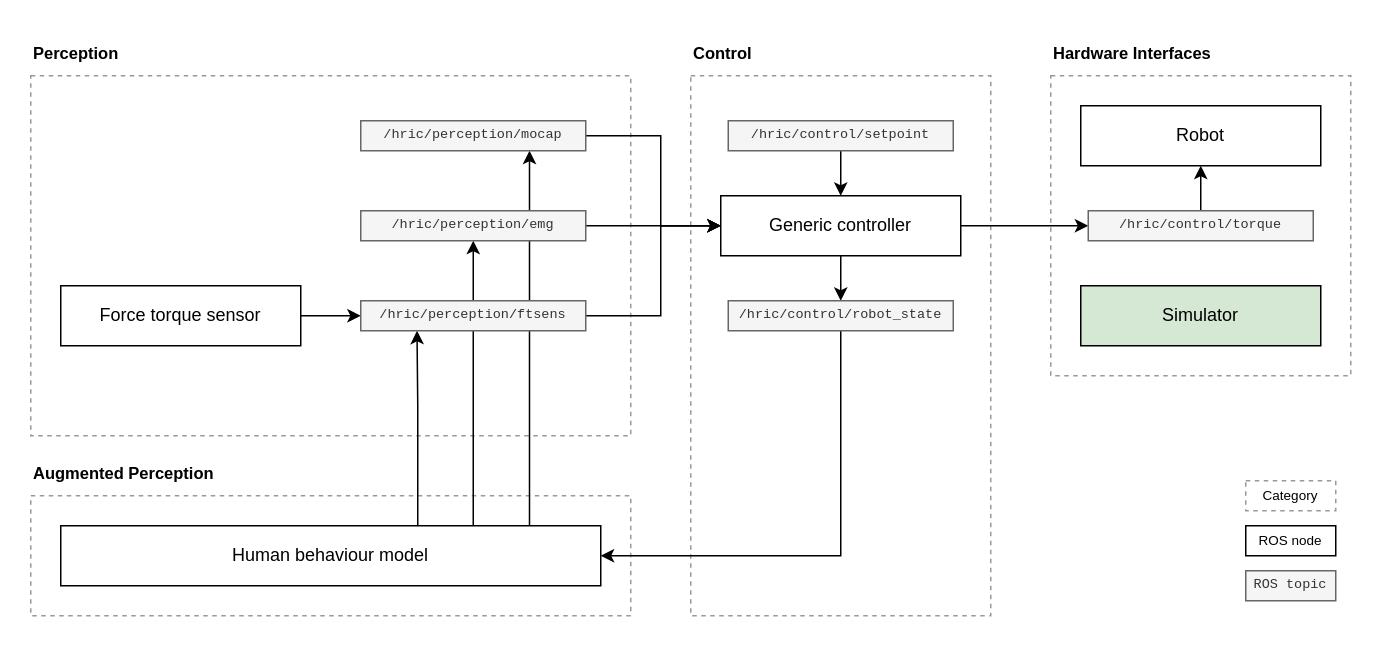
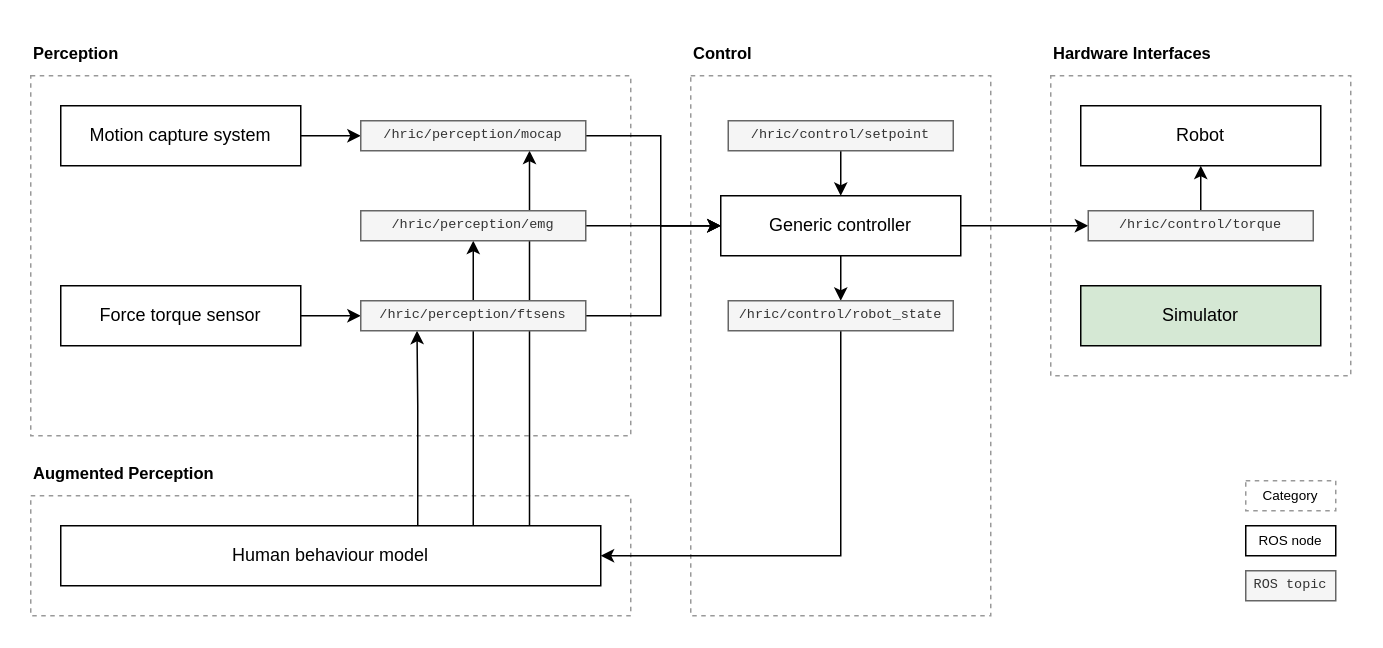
  <mxCell id="0" />
  <mxCell id="1" parent="0" />
  <mxCell id="2" value="" style="rounded=0;whiteSpace=wrap;html=1;fontFamily=Helvetica;fontSize=10;labelPosition=center;verticalLabelPosition=middle;align=center;verticalAlign=middle;fontColor=#333333;dashed=1;fillColor=none;strokeColor=#999999;" vertex="1" parent="1"><mxGeometry x="700" y="50" width="200" height="200" as="geometry" /></mxCell>
  <mxCell id="3" value="" style="rounded=0;whiteSpace=wrap;html=1;fontFamily=Helvetica;fontSize=10;labelPosition=center;verticalLabelPosition=middle;align=center;verticalAlign=middle;fontColor=#333333;dashed=1;fillColor=none;strokeColor=#999999;" vertex="1" parent="1"><mxGeometry x="460" y="50" width="200" height="360" as="geometry" /></mxCell>
  <mxCell id="4" value="" style="rounded=0;whiteSpace=wrap;html=1;fontFamily=Helvetica;fontSize=10;labelPosition=center;verticalLabelPosition=middle;align=center;verticalAlign=middle;fontColor=#333333;dashed=1;fillColor=none;strokeColor=#999999;" vertex="1" parent="1"><mxGeometry x="20" y="50" width="400" height="240" as="geometry" /></mxCell>
  <mxCell id="5" value="" style="rounded=0;whiteSpace=wrap;html=1;fontFamily=Helvetica;fontSize=10;labelPosition=center;verticalLabelPosition=middle;align=center;verticalAlign=middle;fontColor=#333333;dashed=1;fillColor=none;strokeColor=#999999;" vertex="1" parent="1"><mxGeometry x="20" y="330" width="400" height="80" as="geometry" /></mxCell>
  <mxCell id="6" style="edgeStyle=orthogonalEdgeStyle;rounded=0;orthogonalLoop=1;jettySize=auto;html=1;entryX=0.25;entryY=1;entryDx=0;entryDy=0;fontFamily=Courier New;fontSize=8;exitX=0.5;exitY=0;exitDx=0;exitDy=0;" edge="1" parent="1" source="26" target="18"><mxGeometry relative="1" as="geometry"><Array as="points"><mxPoint x="278" y="350" /><mxPoint x="278" y="270" /></Array></mxGeometry></mxCell>
  <mxCell id="7" style="edgeStyle=orthogonalEdgeStyle;rounded=0;orthogonalLoop=1;jettySize=auto;html=1;entryX=0.5;entryY=1;entryDx=0;entryDy=0;fontFamily=Courier New;fontSize=8;" edge="1" parent="1" source="26" target="16"><mxGeometry relative="1" as="geometry"><Array as="points"><mxPoint x="315" y="310" /><mxPoint x="315" y="310" /></Array></mxGeometry></mxCell>
  <mxCell id="8" style="edgeStyle=orthogonalEdgeStyle;rounded=0;orthogonalLoop=1;jettySize=auto;html=1;entryX=0.75;entryY=1;entryDx=0;entryDy=0;fontFamily=Courier New;fontSize=8;" edge="1" parent="1" source="26" target="12"><mxGeometry relative="1" as="geometry"><Array as="points"><mxPoint x="353" y="270" /></Array></mxGeometry></mxCell>
+ <mxCell id="9" value="" style="edgeStyle=orthogonalEdgeStyle;rounded=0;orthogonalLoop=1;jettySize=auto;html=1;" edge="1" parent="1" source="10" target="12"><mxGeometry relative="1" as="geometry" /></mxCell>
+ <mxCell id="10" value="Motion capture system" style="rounded=0;whiteSpace=wrap;html=1;" vertex="1" parent="1"><mxGeometry x="40" y="70" width="160" height="40" as="geometry" /></mxCell>
  <mxCell id="11" style="edgeStyle=orthogonalEdgeStyle;rounded=0;orthogonalLoop=1;jettySize=auto;html=1;fontFamily=Helvetica;fontSize=10;entryX=0;entryY=0.5;entryDx=0;entryDy=0;" edge="1" parent="1" source="12" target="21"><mxGeometry relative="1" as="geometry"><mxPoint x="440" y="90" as="targetPoint" /><Array as="points"><mxPoint x="440" y="90" /><mxPoint x="440" y="150" /></Array></mxGeometry></mxCell>
  <mxCell id="12" value="/hric/perception/mocap" style="rounded=0;whiteSpace=wrap;html=1;fontFamily=Courier New;fontSize=9;fillColor=#f5f5f5;strokeColor=#666666;fontColor=#333333;" vertex="1" parent="1"><mxGeometry x="240" y="80" width="150" height="20" as="geometry" /></mxCell>
  <mxCell id="13" value="" style="edgeStyle=orthogonalEdgeStyle;rounded=0;orthogonalLoop=1;jettySize=auto;html=1;fontFamily=Courier New;fontSize=10;" edge="1" parent="1" source="14" target="18"><mxGeometry relative="1" as="geometry" /></mxCell>
  <mxCell id="14" value="Force torque sensor" style="rounded=0;whiteSpace=wrap;html=1;" vertex="1" parent="1"><mxGeometry x="40" y="190" width="160" height="40" as="geometry" /></mxCell>
  <mxCell id="15" style="edgeStyle=orthogonalEdgeStyle;rounded=0;orthogonalLoop=1;jettySize=auto;html=1;entryX=0;entryY=0.5;entryDx=0;entryDy=0;fontFamily=Helvetica;fontSize=10;" edge="1" parent="1" source="16" target="21"><mxGeometry relative="1" as="geometry" /></mxCell>
  <mxCell id="16" value="/hric/perception/emg" style="rounded=0;whiteSpace=wrap;html=1;fontFamily=Courier New;fontSize=9;fillColor=#f5f5f5;strokeColor=#666666;fontColor=#333333;" vertex="1" parent="1"><mxGeometry x="240" y="140" width="150" height="20" as="geometry" /></mxCell>
  <mxCell id="17" style="edgeStyle=orthogonalEdgeStyle;rounded=0;orthogonalLoop=1;jettySize=auto;html=1;entryX=0;entryY=0.5;entryDx=0;entryDy=0;fontFamily=Helvetica;fontSize=10;" edge="1" parent="1" source="18" target="21"><mxGeometry relative="1" as="geometry"><Array as="points"><mxPoint x="440" y="210" /><mxPoint x="440" y="150" /></Array></mxGeometry></mxCell>
  <mxCell id="18" value="/hric/perception/ftsens" style="rounded=0;whiteSpace=wrap;html=1;fontFamily=Courier New;fontSize=9;fillColor=#f5f5f5;strokeColor=#666666;fontColor=#333333;" vertex="1" parent="1"><mxGeometry x="240" y="200" width="150" height="20" as="geometry" /></mxCell>
  <mxCell id="19" style="edgeStyle=orthogonalEdgeStyle;rounded=0;orthogonalLoop=1;jettySize=auto;html=1;fontFamily=Courier New;fontSize=8;" edge="1" parent="1" source="21" target="25"><mxGeometry relative="1" as="geometry" /></mxCell>
  <mxCell id="20" style="edgeStyle=orthogonalEdgeStyle;rounded=0;orthogonalLoop=1;jettySize=auto;html=1;entryX=0;entryY=0.5;entryDx=0;entryDy=0;fontFamily=Helvetica;fontSize=10;" edge="1" parent="1" source="21" target="33"><mxGeometry relative="1" as="geometry" /></mxCell>
  <mxCell id="21" value="Generic controller" style="rounded=0;whiteSpace=wrap;html=1;" vertex="1" parent="1"><mxGeometry x="480" y="130" width="160" height="40" as="geometry" /></mxCell>
  <mxCell id="22" style="edgeStyle=orthogonalEdgeStyle;rounded=0;orthogonalLoop=1;jettySize=auto;html=1;entryX=0.5;entryY=0;entryDx=0;entryDy=0;fontFamily=Courier New;fontSize=10;" edge="1" parent="1" source="23" target="21"><mxGeometry relative="1" as="geometry" /></mxCell>
  <mxCell id="23" value="/hric/control/setpoint" style="rounded=0;whiteSpace=wrap;html=1;fontFamily=Courier New;fontSize=9;fillColor=#f5f5f5;strokeColor=#666666;fontColor=#333333;" vertex="1" parent="1"><mxGeometry x="485" y="80" width="150" height="20" as="geometry" /></mxCell>
  <mxCell id="24" style="edgeStyle=orthogonalEdgeStyle;rounded=0;orthogonalLoop=1;jettySize=auto;html=1;entryX=1;entryY=0.5;entryDx=0;entryDy=0;fontFamily=Courier New;fontSize=8;exitX=0.5;exitY=1;exitDx=0;exitDy=0;" edge="1" parent="1" source="25" target="26"><mxGeometry relative="1" as="geometry"><Array as="points"><mxPoint x="560" y="370" /></Array></mxGeometry></mxCell>
  <mxCell id="25" value="/hric/control/robot_state" style="rounded=0;whiteSpace=wrap;html=1;fontFamily=Courier New;fontSize=9;fillColor=#f5f5f5;strokeColor=#666666;fontColor=#333333;" vertex="1" parent="1"><mxGeometry x="485" y="200" width="150" height="20" as="geometry" /></mxCell>
  <mxCell id="26" value="Human behaviour model" style="rounded=0;whiteSpace=wrap;html=1;" vertex="1" parent="1"><mxGeometry x="40" y="350" width="360" height="40" as="geometry" /></mxCell>
  <mxCell id="27" value="Perception" style="text;html=1;align=left;verticalAlign=middle;resizable=0;points=[];autosize=1;fontSize=11;fontFamily=Helvetica;spacing=2;spacingTop=2;spacingBottom=2;spacingRight=0;spacingLeft=0;labelPosition=center;verticalLabelPosition=middle;fontStyle=1" vertex="1" parent="1"><mxGeometry x="20" y="20" width="80" height="30" as="geometry" /></mxCell>
  <mxCell id="28" value="Control" style="text;html=1;align=left;verticalAlign=middle;resizable=0;points=[];autosize=1;fontSize=11;fontFamily=Helvetica;spacing=2;spacingTop=2;spacingBottom=2;spacingRight=0;spacingLeft=0;labelPosition=center;verticalLabelPosition=middle;fontStyle=1" vertex="1" parent="1"><mxGeometry x="460" y="20" width="60" height="30" as="geometry" /></mxCell>
  <mxCell id="29" value="Augmented Perception" style="text;html=1;align=left;verticalAlign=middle;resizable=0;points=[];autosize=1;fontSize=11;fontFamily=Helvetica;spacing=2;spacingTop=2;spacingBottom=2;spacingRight=0;spacingLeft=0;labelPosition=center;verticalLabelPosition=middle;fontStyle=1" vertex="1" parent="1"><mxGeometry x="20" y="300" width="140" height="30" as="geometry" /></mxCell>
  <mxCell id="30" value="Simulator" style="rounded=0;whiteSpace=wrap;html=1;fillColor=#d5e8d4;" vertex="1" parent="1"><mxGeometry x="720" y="190" width="160" height="40" as="geometry" /></mxCell>
  <mxCell id="31" value="Robot" style="rounded=0;whiteSpace=wrap;html=1;" vertex="1" parent="1"><mxGeometry x="720" y="70" width="160" height="40" as="geometry" /></mxCell>
  <mxCell id="32" style="edgeStyle=orthogonalEdgeStyle;rounded=0;orthogonalLoop=1;jettySize=auto;html=1;fontFamily=Helvetica;fontSize=10;" edge="1" parent="1" source="33" target="31"><mxGeometry relative="1" as="geometry" /></mxCell>
  <mxCell id="33" value="/hric/control/torque" style="rounded=0;whiteSpace=wrap;html=1;fontFamily=Courier New;fontSize=9;fillColor=#f5f5f5;strokeColor=#666666;fontColor=#333333;" vertex="1" parent="1"><mxGeometry x="725" y="140" width="150" height="20" as="geometry" /></mxCell>
  <mxCell id="34" value="Hardware Interfaces" style="text;html=1;align=left;verticalAlign=middle;resizable=0;points=[];autosize=1;fontSize=11;fontFamily=Helvetica;spacing=2;spacingTop=2;spacingBottom=2;spacingRight=0;spacingLeft=0;labelPosition=center;verticalLabelPosition=middle;fontStyle=1" vertex="1" parent="1"><mxGeometry x="700" y="20" width="120" height="30" as="geometry" /></mxCell>
  <mxCell id="35" value="ROS topic" style="rounded=0;whiteSpace=wrap;html=1;fontFamily=Courier New;fontSize=9;fillColor=#f5f5f5;strokeColor=#666666;fontColor=#333333;" vertex="1" parent="1"><mxGeometry x="830" y="380" width="60" height="20" as="geometry" /></mxCell>
  <mxCell id="36" value="Category" style="rounded=0;whiteSpace=wrap;html=1;fontFamily=Helvetica;fontSize=9;strokeColor=#999999;dashed=1;" vertex="1" parent="1"><mxGeometry x="830" y="320" width="60" height="20" as="geometry" /></mxCell>
  <mxCell id="37" value="ROS node" style="rounded=0;whiteSpace=wrap;html=1;fontFamily=Helvetica;fontSize=9;" vertex="1" parent="1"><mxGeometry x="830" y="350" width="60" height="20" as="geometry" /></mxCell>
